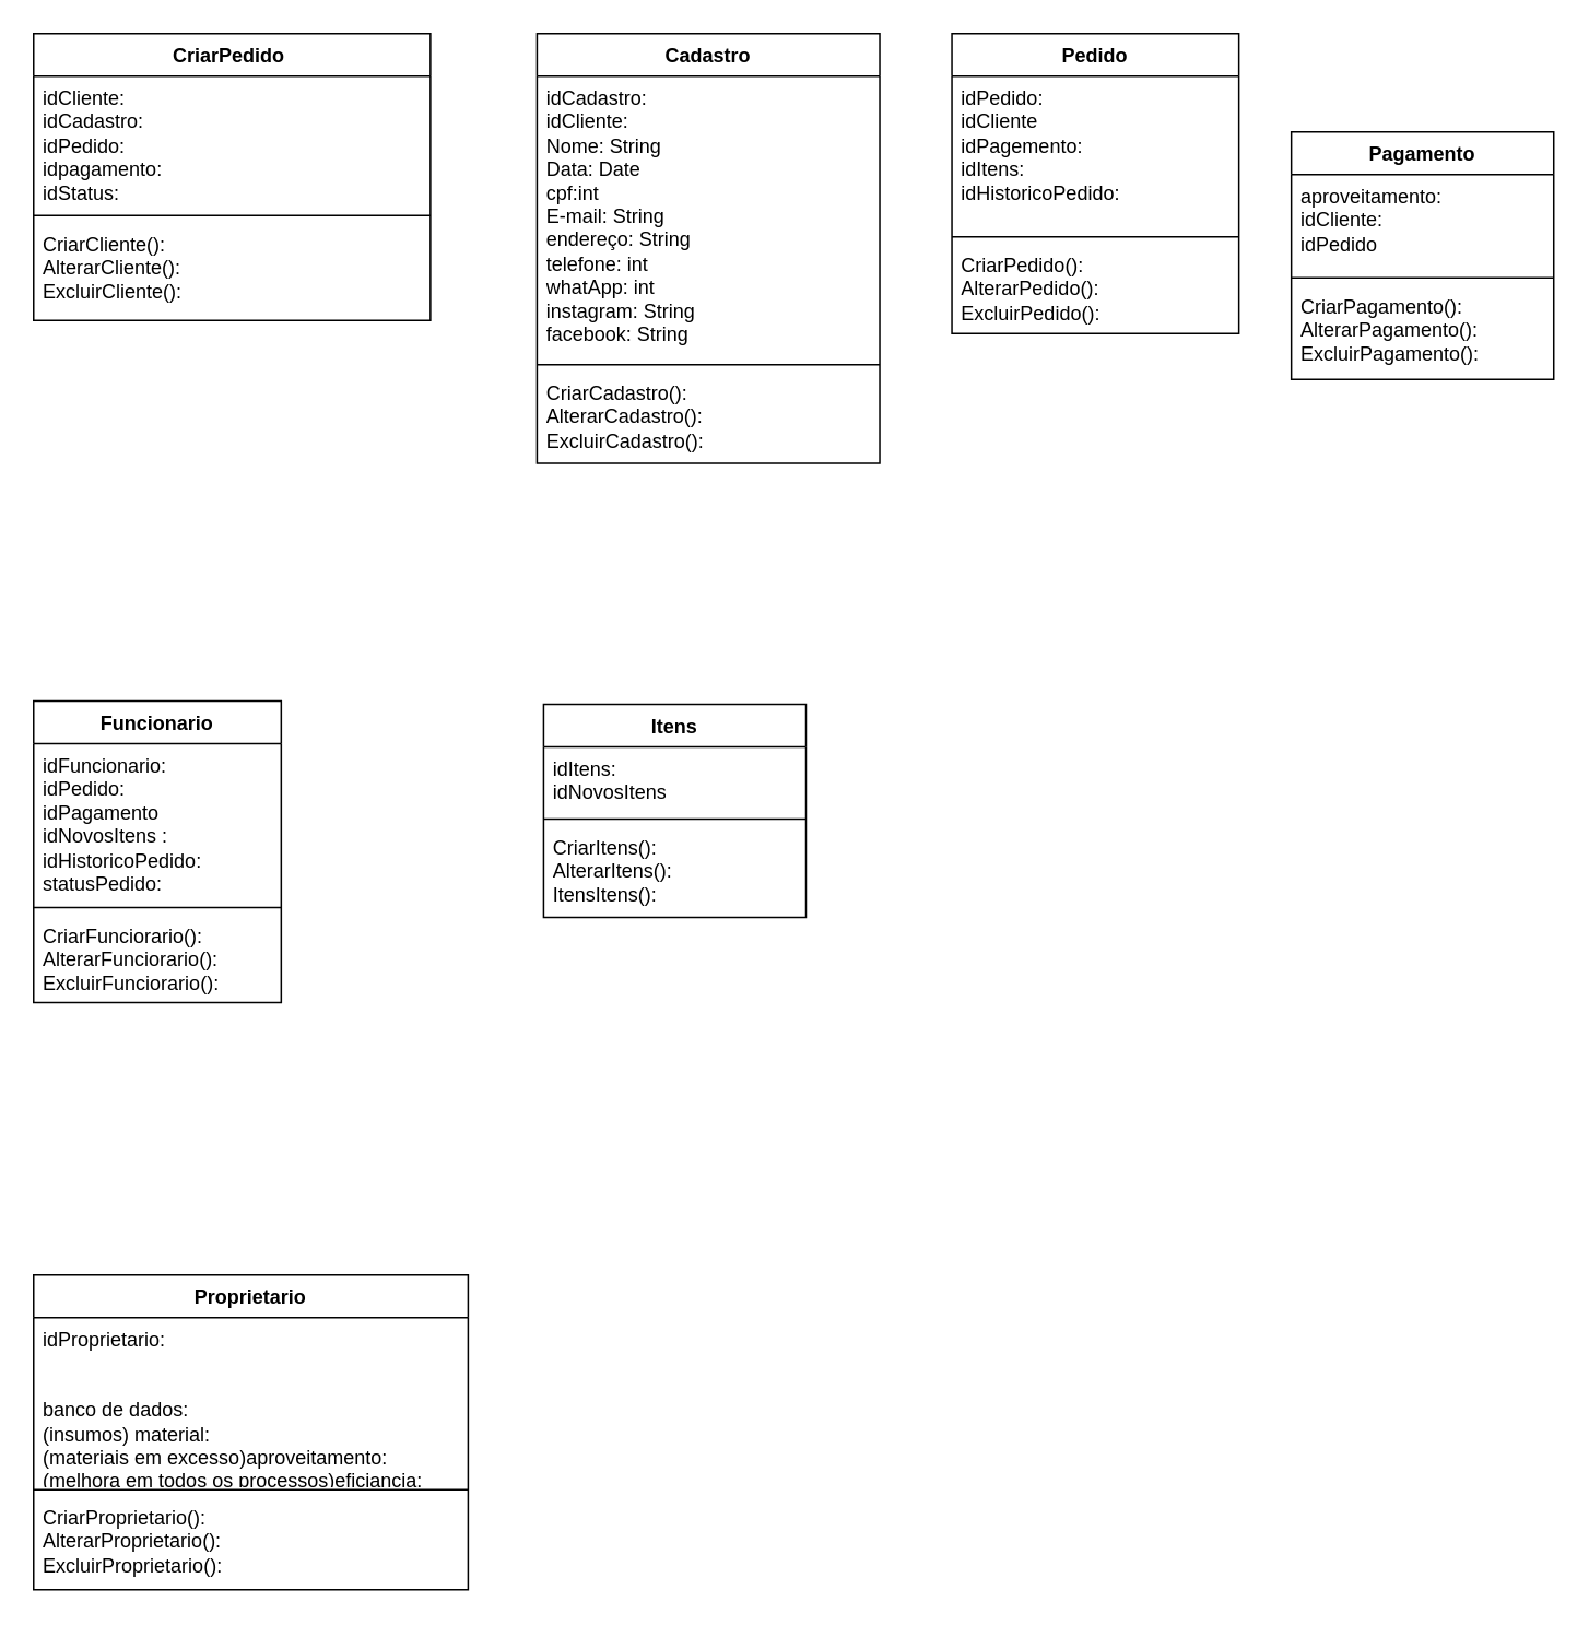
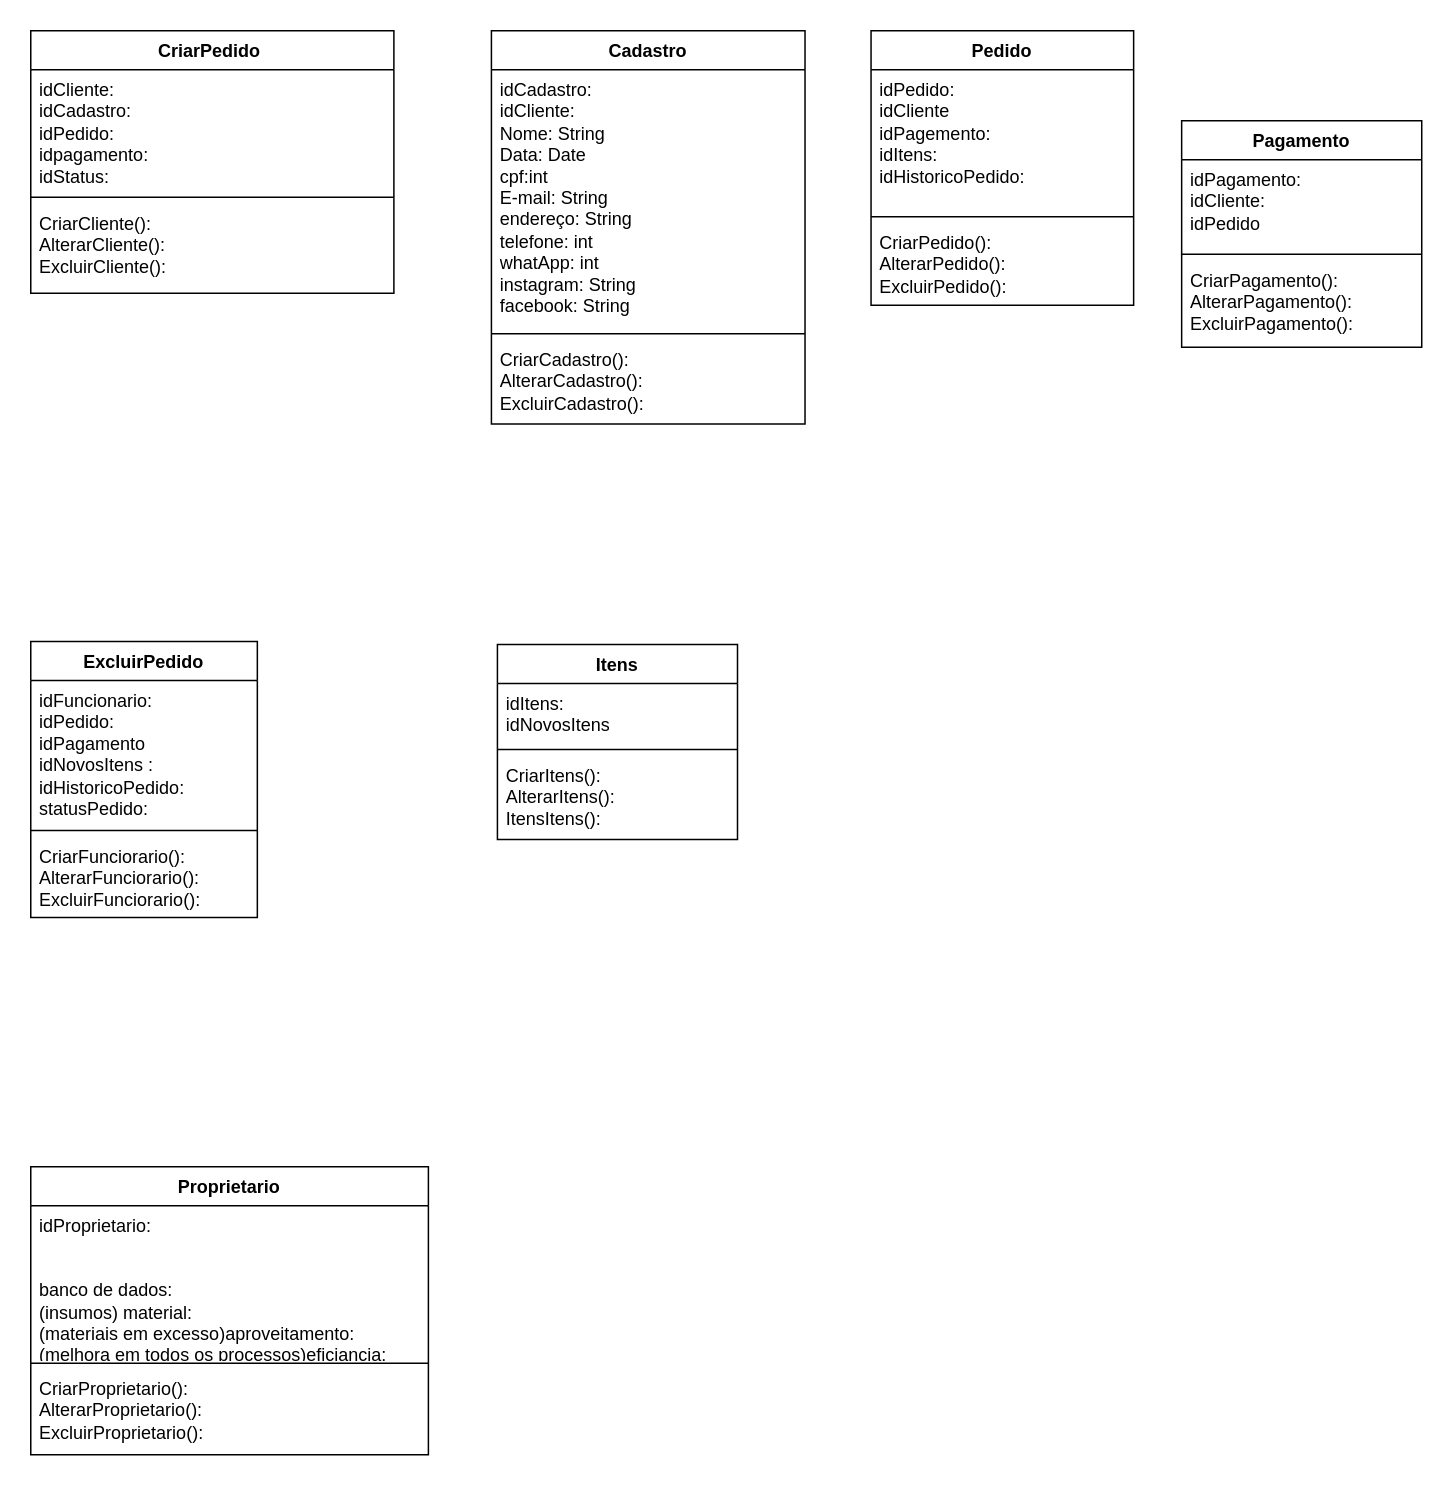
  <mxCell id="0" />
  <mxCell id="1" parent="0" />
  <mxCell id="2" value="CriarPedido&amp;nbsp;" style="swimlane;fontStyle=1;align=center;verticalAlign=top;childLayout=stackLayout;horizontal=1;startSize=26;horizontalStack=0;resizeParent=1;resizeParentMax=0;resizeLast=0;collapsible=1;marginBottom=0;whiteSpace=wrap;html=1;" parent="1" vertex="1"><mxGeometry x="20" y="20" width="242" height="175" as="geometry"><mxRectangle x="-102" y="-28" width="95" height="26" as="alternateBounds" /></mxGeometry></mxCell>
  <mxCell id="3" value="&lt;div&gt;idCliente:&amp;nbsp;&lt;/div&gt;&lt;div&gt;idCadastro:&lt;/div&gt;idPedido:&lt;div&gt;idpagamento:&lt;/div&gt;&lt;div&gt;idStatus:&lt;/div&gt;&lt;div&gt;&lt;br&gt;&lt;div&gt;&lt;br&gt;&lt;/div&gt;&lt;div&gt;&lt;br&gt;&lt;/div&gt;&lt;/div&gt;" style="text;strokeColor=none;fillColor=none;align=left;verticalAlign=top;spacingLeft=4;spacingRight=4;overflow=hidden;rotatable=0;points=[[0,0.5],[1,0.5]];portConstraint=eastwest;whiteSpace=wrap;html=1;" parent="2" vertex="1"><mxGeometry y="26" width="242" height="81" as="geometry" /></mxCell>
  <mxCell id="4" value="" style="line;strokeWidth=1;fillColor=none;align=left;verticalAlign=middle;spacingTop=-1;spacingLeft=3;spacingRight=3;rotatable=0;labelPosition=right;points=[];portConstraint=eastwest;strokeColor=inherit;" parent="2" vertex="1"><mxGeometry y="107" width="242" height="8" as="geometry" /></mxCell>
  <mxCell id="5" value="CriarCliente():&lt;div&gt;Alterar&lt;span style=&quot;background-color: transparent; color: light-dark(rgb(0, 0, 0), rgb(255, 255, 255));&quot;&gt;Cliente()&lt;/span&gt;&lt;span style=&quot;background-color: transparent; color: light-dark(rgb(0, 0, 0), rgb(255, 255, 255));&quot;&gt;:&lt;/span&gt;&lt;/div&gt;&lt;div&gt;Excluir&lt;span style=&quot;background-color: transparent; color: light-dark(rgb(0, 0, 0), rgb(255, 255, 255));&quot;&gt;Cliente()&lt;/span&gt;&lt;span style=&quot;background-color: transparent; color: light-dark(rgb(0, 0, 0), rgb(255, 255, 255));&quot;&gt;:&lt;/span&gt;&lt;/div&gt;" style="text;strokeColor=none;fillColor=none;align=left;verticalAlign=top;spacingLeft=4;spacingRight=4;overflow=hidden;rotatable=0;points=[[0,0.5],[1,0.5]];portConstraint=eastwest;whiteSpace=wrap;html=1;" parent="2" vertex="1"><mxGeometry y="115" width="242" height="60" as="geometry" /></mxCell>
- <mxCell id="6" value="Funcionario" style="swimlane;fontStyle=1;align=center;verticalAlign=top;childLayout=stackLayout;horizontal=1;startSize=26;horizontalStack=0;resizeParent=1;resizeParentMax=0;resizeLast=0;collapsible=1;marginBottom=0;whiteSpace=wrap;html=1;" parent="1" vertex="1"><mxGeometry x="20" y="427" width="151" height="184" as="geometry" /></mxCell>
+ <mxCell id="6" value="ExcluirPedido" style="swimlane;fontStyle=1;align=center;verticalAlign=top;childLayout=stackLayout;horizontal=1;startSize=26;horizontalStack=0;resizeParent=1;resizeParentMax=0;resizeLast=0;collapsible=1;marginBottom=0;whiteSpace=wrap;html=1;" parent="1" vertex="1"><mxGeometry x="20" y="427" width="151" height="184" as="geometry" /></mxCell>
  <mxCell id="7" value="&lt;div&gt;idFuncionario:&lt;/div&gt;&lt;div&gt;idPedido:&lt;/div&gt;&lt;div&gt;idPagamento&lt;/div&gt;&lt;div&gt;idNovosItens :&lt;/div&gt;idHistoricoPedido:&lt;div&gt;&lt;span style=&quot;background-color: transparent; color: light-dark(rgb(0, 0, 0), rgb(255, 255, 255));&quot;&gt;statusPedido:&lt;/span&gt;&lt;/div&gt;&lt;div&gt;&lt;br&gt;&lt;/div&gt;" style="text;strokeColor=none;fillColor=none;align=left;verticalAlign=top;spacingLeft=4;spacingRight=4;overflow=hidden;rotatable=0;points=[[0,0.5],[1,0.5]];portConstraint=eastwest;whiteSpace=wrap;html=1;" parent="6" vertex="1"><mxGeometry y="26" width="151" height="96" as="geometry" /></mxCell>
  <mxCell id="8" value="" style="line;strokeWidth=1;fillColor=none;align=left;verticalAlign=middle;spacingTop=-1;spacingLeft=3;spacingRight=3;rotatable=0;labelPosition=right;points=[];portConstraint=eastwest;strokeColor=inherit;" parent="6" vertex="1"><mxGeometry y="122" width="151" height="8" as="geometry" /></mxCell>
  <mxCell id="9" value="CriarFunciorario():&lt;div&gt;Alterar&lt;span style=&quot;background-color: transparent; color: light-dark(rgb(0, 0, 0), rgb(255, 255, 255));&quot;&gt;Funciorario&lt;/span&gt;&lt;span style=&quot;background-color: transparent; color: light-dark(rgb(0, 0, 0), rgb(255, 255, 255));&quot;&gt;():&lt;/span&gt;&lt;/div&gt;&lt;div&gt;Excluir&lt;span style=&quot;background-color: transparent; color: light-dark(rgb(0, 0, 0), rgb(255, 255, 255));&quot;&gt;Funciorario&lt;/span&gt;&lt;span style=&quot;background-color: transparent; color: light-dark(rgb(0, 0, 0), rgb(255, 255, 255));&quot;&gt;():&lt;/span&gt;&lt;/div&gt;" style="text;strokeColor=none;fillColor=none;align=left;verticalAlign=top;spacingLeft=4;spacingRight=4;overflow=hidden;rotatable=0;points=[[0,0.5],[1,0.5]];portConstraint=eastwest;whiteSpace=wrap;html=1;" parent="6" vertex="1"><mxGeometry y="130" width="151" height="54" as="geometry" /></mxCell>
  <mxCell id="10" value="Proprietario&lt;div&gt;&lt;br&gt;&lt;/div&gt;" style="swimlane;fontStyle=1;align=center;verticalAlign=top;childLayout=stackLayout;horizontal=1;startSize=26;horizontalStack=0;resizeParent=1;resizeParentMax=0;resizeLast=0;collapsible=1;marginBottom=0;whiteSpace=wrap;html=1;" parent="1" vertex="1"><mxGeometry x="20" y="777" width="265" height="192" as="geometry" /></mxCell>
  <mxCell id="11" value="&lt;div&gt;idProprietario:&lt;/div&gt;&lt;div&gt;&lt;br&gt;&lt;/div&gt;&lt;div&gt;&lt;br&gt;&lt;/div&gt;banco de dados:&lt;div&gt;(insumos) material:&lt;/div&gt;&lt;div&gt;(materiais em excesso)aproveitamento:&lt;/div&gt;&lt;div&gt;(melhora em todos os processos)eficiancia:&amp;nbsp;&amp;nbsp;&lt;br&gt;&lt;div&gt;&lt;br&gt;&lt;div&gt;&lt;br&gt;&lt;/div&gt;&lt;/div&gt;&lt;/div&gt;" style="text;strokeColor=none;fillColor=none;align=left;verticalAlign=top;spacingLeft=4;spacingRight=4;overflow=hidden;rotatable=0;points=[[0,0.5],[1,0.5]];portConstraint=eastwest;whiteSpace=wrap;html=1;" parent="10" vertex="1"><mxGeometry y="26" width="265" height="101" as="geometry" /></mxCell>
  <mxCell id="12" value="" style="line;strokeWidth=1;fillColor=none;align=left;verticalAlign=middle;spacingTop=-1;spacingLeft=3;spacingRight=3;rotatable=0;labelPosition=right;points=[];portConstraint=eastwest;strokeColor=inherit;" parent="10" vertex="1"><mxGeometry y="127" width="265" height="8" as="geometry" /></mxCell>
  <mxCell id="13" value="CriarProprietario():&lt;div&gt;Alterar&lt;span style=&quot;background-color: transparent; color: light-dark(rgb(0, 0, 0), rgb(255, 255, 255));&quot;&gt;Proprietario&lt;/span&gt;&lt;span style=&quot;background-color: transparent; color: light-dark(rgb(0, 0, 0), rgb(255, 255, 255));&quot;&gt;():&lt;/span&gt;&lt;/div&gt;&lt;div&gt;Excluir&lt;span style=&quot;background-color: transparent; color: light-dark(rgb(0, 0, 0), rgb(255, 255, 255));&quot;&gt;Proprietario&lt;/span&gt;&lt;span style=&quot;background-color: transparent; color: light-dark(rgb(0, 0, 0), rgb(255, 255, 255));&quot;&gt;():&lt;/span&gt;&lt;/div&gt;" style="text;strokeColor=none;fillColor=none;align=left;verticalAlign=top;spacingLeft=4;spacingRight=4;overflow=hidden;rotatable=0;points=[[0,0.5],[1,0.5]];portConstraint=eastwest;whiteSpace=wrap;html=1;" parent="10" vertex="1"><mxGeometry y="135" width="265" height="57" as="geometry" /></mxCell>
  <mxCell id="14" value="Pedido" style="swimlane;fontStyle=1;align=center;verticalAlign=top;childLayout=stackLayout;horizontal=1;startSize=26;horizontalStack=0;resizeParent=1;resizeParentMax=0;resizeLast=0;collapsible=1;marginBottom=0;whiteSpace=wrap;html=1;" parent="1" vertex="1"><mxGeometry x="580" y="20" width="175" height="183" as="geometry" /></mxCell>
  <mxCell id="15" value="idPedido:&lt;div&gt;idCliente&lt;br&gt;&lt;div&gt;idPagemento:&lt;/div&gt;&lt;div&gt;idItens:&lt;/div&gt;&lt;div&gt;idHistoricoPedido:&lt;br&gt;&lt;div&gt;&lt;br&gt;&lt;/div&gt;&lt;/div&gt;&lt;/div&gt;" style="text;strokeColor=none;fillColor=none;align=left;verticalAlign=top;spacingLeft=4;spacingRight=4;overflow=hidden;rotatable=0;points=[[0,0.5],[1,0.5]];portConstraint=eastwest;whiteSpace=wrap;html=1;" parent="14" vertex="1"><mxGeometry y="26" width="175" height="94" as="geometry" /></mxCell>
  <mxCell id="16" value="" style="line;strokeWidth=1;fillColor=none;align=left;verticalAlign=middle;spacingTop=-1;spacingLeft=3;spacingRight=3;rotatable=0;labelPosition=right;points=[];portConstraint=eastwest;strokeColor=inherit;" parent="14" vertex="1"><mxGeometry y="120" width="175" height="8" as="geometry" /></mxCell>
  <mxCell id="17" value="CriarPedido():&lt;div&gt;Alterar&lt;span style=&quot;background-color: transparent; color: light-dark(rgb(0, 0, 0), rgb(255, 255, 255));&quot;&gt;Pedido&lt;/span&gt;&lt;span style=&quot;background-color: transparent; color: light-dark(rgb(0, 0, 0), rgb(255, 255, 255));&quot;&gt;():&lt;/span&gt;&lt;/div&gt;&lt;div&gt;Excluir&lt;span style=&quot;background-color: transparent; color: light-dark(rgb(0, 0, 0), rgb(255, 255, 255));&quot;&gt;Pedido&lt;/span&gt;&lt;span style=&quot;background-color: transparent; color: light-dark(rgb(0, 0, 0), rgb(255, 255, 255));&quot;&gt;():&lt;/span&gt;&lt;/div&gt;" style="text;strokeColor=none;fillColor=none;align=left;verticalAlign=top;spacingLeft=4;spacingRight=4;overflow=hidden;rotatable=0;points=[[0,0.5],[1,0.5]];portConstraint=eastwest;whiteSpace=wrap;html=1;" parent="14" vertex="1"><mxGeometry y="128" width="175" height="55" as="geometry" /></mxCell>
  <mxCell id="18" value="Itens&lt;div&gt;&lt;br&gt;&lt;/div&gt;" style="swimlane;fontStyle=1;align=center;verticalAlign=top;childLayout=stackLayout;horizontal=1;startSize=26;horizontalStack=0;resizeParent=1;resizeParentMax=0;resizeLast=0;collapsible=1;marginBottom=0;whiteSpace=wrap;html=1;" parent="1" vertex="1"><mxGeometry x="331" y="429" width="160" height="130" as="geometry" /></mxCell>
  <mxCell id="19" value="idItens:&lt;div&gt;idNovosItens&lt;br&gt;&lt;div&gt;&lt;br&gt;&lt;/div&gt;&lt;/div&gt;" style="text;strokeColor=none;fillColor=none;align=left;verticalAlign=top;spacingLeft=4;spacingRight=4;overflow=hidden;rotatable=0;points=[[0,0.5],[1,0.5]];portConstraint=eastwest;whiteSpace=wrap;html=1;" parent="18" vertex="1"><mxGeometry y="26" width="160" height="40" as="geometry" /></mxCell>
  <mxCell id="20" value="" style="line;strokeWidth=1;fillColor=none;align=left;verticalAlign=middle;spacingTop=-1;spacingLeft=3;spacingRight=3;rotatable=0;labelPosition=right;points=[];portConstraint=eastwest;strokeColor=inherit;" parent="18" vertex="1"><mxGeometry y="66" width="160" height="8" as="geometry" /></mxCell>
  <mxCell id="21" value="CriarItens():&lt;div&gt;Alterar&lt;span style=&quot;background-color: transparent; color: light-dark(rgb(0, 0, 0), rgb(255, 255, 255));&quot;&gt;Itens&lt;/span&gt;&lt;span style=&quot;background-color: transparent; color: light-dark(rgb(0, 0, 0), rgb(255, 255, 255));&quot;&gt;():&lt;/span&gt;&lt;/div&gt;&lt;div&gt;Itens&lt;span style=&quot;background-color: transparent; color: light-dark(rgb(0, 0, 0), rgb(255, 255, 255));&quot;&gt;Itens&lt;/span&gt;&lt;span style=&quot;background-color: transparent; color: light-dark(rgb(0, 0, 0), rgb(255, 255, 255));&quot;&gt;():&lt;/span&gt;&lt;/div&gt;" style="text;strokeColor=none;fillColor=none;align=left;verticalAlign=top;spacingLeft=4;spacingRight=4;overflow=hidden;rotatable=0;points=[[0,0.5],[1,0.5]];portConstraint=eastwest;whiteSpace=wrap;html=1;" parent="18" vertex="1"><mxGeometry y="74" width="160" height="56" as="geometry" /></mxCell>
  <mxCell id="22" value="Pagamento" style="swimlane;fontStyle=1;align=center;verticalAlign=top;childLayout=stackLayout;horizontal=1;startSize=26;horizontalStack=0;resizeParent=1;resizeParentMax=0;resizeLast=0;collapsible=1;marginBottom=0;whiteSpace=wrap;html=1;" parent="1" vertex="1"><mxGeometry x="787" y="80" width="160" height="151" as="geometry" /></mxCell>
- <mxCell id="23" value="aproveitamento:&lt;div&gt;idCliente:&lt;/div&gt;&lt;div&gt;idPedido&lt;br&gt;&lt;div&gt;&lt;br&gt;&lt;/div&gt;&lt;/div&gt;" style="text;strokeColor=none;fillColor=none;align=left;verticalAlign=top;spacingLeft=4;spacingRight=4;overflow=hidden;rotatable=0;points=[[0,0.5],[1,0.5]];portConstraint=eastwest;whiteSpace=wrap;html=1;" parent="22" vertex="1"><mxGeometry y="26" width="160" height="59" as="geometry" /></mxCell>
+ <mxCell id="23" value="idPagamento:&lt;div&gt;idCliente:&lt;/div&gt;&lt;div&gt;idPedido&lt;br&gt;&lt;div&gt;&lt;br&gt;&lt;/div&gt;&lt;/div&gt;" style="text;strokeColor=none;fillColor=none;align=left;verticalAlign=top;spacingLeft=4;spacingRight=4;overflow=hidden;rotatable=0;points=[[0,0.5],[1,0.5]];portConstraint=eastwest;whiteSpace=wrap;html=1;" parent="22" vertex="1"><mxGeometry y="26" width="160" height="59" as="geometry" /></mxCell>
  <mxCell id="24" value="" style="line;strokeWidth=1;fillColor=none;align=left;verticalAlign=middle;spacingTop=-1;spacingLeft=3;spacingRight=3;rotatable=0;labelPosition=right;points=[];portConstraint=eastwest;strokeColor=inherit;" parent="22" vertex="1"><mxGeometry y="85" width="160" height="8" as="geometry" /></mxCell>
  <mxCell id="25" value="CriarPagamento():&lt;div&gt;Alterar&lt;span style=&quot;background-color: transparent; color: light-dark(rgb(0, 0, 0), rgb(255, 255, 255));&quot;&gt;Pagamento&lt;/span&gt;&lt;span style=&quot;background-color: transparent; color: light-dark(rgb(0, 0, 0), rgb(255, 255, 255));&quot;&gt;():&lt;/span&gt;&lt;/div&gt;&lt;div&gt;Excluir&lt;span style=&quot;background-color: transparent; color: light-dark(rgb(0, 0, 0), rgb(255, 255, 255));&quot;&gt;Pagamento&lt;/span&gt;&lt;span style=&quot;background-color: transparent; color: light-dark(rgb(0, 0, 0), rgb(255, 255, 255));&quot;&gt;():&lt;/span&gt;&lt;/div&gt;" style="text;strokeColor=none;fillColor=none;align=left;verticalAlign=top;spacingLeft=4;spacingRight=4;overflow=hidden;rotatable=0;points=[[0,0.5],[1,0.5]];portConstraint=eastwest;whiteSpace=wrap;html=1;" parent="22" vertex="1"><mxGeometry y="93" width="160" height="58" as="geometry" /></mxCell>
  <mxCell id="26" value="Cadastro" style="swimlane;fontStyle=1;align=center;verticalAlign=top;childLayout=stackLayout;horizontal=1;startSize=26;horizontalStack=0;resizeParent=1;resizeParentMax=0;resizeLast=0;collapsible=1;marginBottom=0;whiteSpace=wrap;html=1;" parent="1" vertex="1"><mxGeometry x="327" y="20" width="209" height="262" as="geometry" /></mxCell>
  <mxCell id="27" value="idCadastro:&lt;div&gt;idCliente:&lt;/div&gt;&lt;div&gt;Nome: String&lt;/div&gt;&lt;div&gt;Data: Date&lt;/div&gt;&lt;div&gt;cpf:int&lt;/div&gt;&lt;div&gt;E-mail:&amp;nbsp;&lt;span style=&quot;background-color: transparent; color: light-dark(rgb(0, 0, 0), rgb(255, 255, 255));&quot;&gt;String&lt;/span&gt;&lt;/div&gt;&lt;div&gt;endereço: String&lt;/div&gt;&lt;div&gt;telefone: int&lt;/div&gt;&lt;div&gt;whatApp:&amp;nbsp;&lt;span style=&quot;background-color: transparent; color: light-dark(rgb(0, 0, 0), rgb(255, 255, 255));&quot;&gt;int&lt;/span&gt;&lt;/div&gt;&lt;div&gt;instagram:&amp;nbsp;&lt;span style=&quot;background-color: transparent; color: light-dark(rgb(0, 0, 0), rgb(255, 255, 255));&quot;&gt;String&lt;/span&gt;&lt;/div&gt;&lt;div&gt;facebook:&amp;nbsp;&lt;span style=&quot;background-color: transparent; color: light-dark(rgb(0, 0, 0), rgb(255, 255, 255));&quot;&gt;String&lt;/span&gt;&lt;/div&gt;&lt;div&gt;&lt;br&gt;&lt;/div&gt;&lt;div&gt;&lt;br&gt;&lt;/div&gt;&lt;div&gt;&lt;br&gt;&lt;/div&gt;&lt;div&gt;&lt;br&gt;&lt;div&gt;&lt;br&gt;&lt;/div&gt;&lt;/div&gt;" style="text;strokeColor=none;fillColor=none;align=left;verticalAlign=top;spacingLeft=4;spacingRight=4;overflow=hidden;rotatable=0;points=[[0,0.5],[1,0.5]];portConstraint=eastwest;whiteSpace=wrap;html=1;" parent="26" vertex="1"><mxGeometry y="26" width="209" height="172" as="geometry" /></mxCell>
  <mxCell id="28" value="" style="line;strokeWidth=1;fillColor=none;align=left;verticalAlign=middle;spacingTop=-1;spacingLeft=3;spacingRight=3;rotatable=0;labelPosition=right;points=[];portConstraint=eastwest;strokeColor=inherit;" parent="26" vertex="1"><mxGeometry y="198" width="209" height="8" as="geometry" /></mxCell>
  <mxCell id="29" value="CriarCadastro():&lt;div&gt;Alterar&lt;span style=&quot;background-color: transparent; color: light-dark(rgb(0, 0, 0), rgb(255, 255, 255));&quot;&gt;Cadastro&lt;/span&gt;&lt;span style=&quot;background-color: transparent; color: light-dark(rgb(0, 0, 0), rgb(255, 255, 255));&quot;&gt;():&lt;/span&gt;&lt;/div&gt;&lt;div&gt;Excluir&lt;span style=&quot;background-color: transparent; color: light-dark(rgb(0, 0, 0), rgb(255, 255, 255));&quot;&gt;Cadastro&lt;/span&gt;&lt;span style=&quot;background-color: transparent; color: light-dark(rgb(0, 0, 0), rgb(255, 255, 255));&quot;&gt;():&lt;/span&gt;&lt;/div&gt;" style="text;strokeColor=none;fillColor=none;align=left;verticalAlign=top;spacingLeft=4;spacingRight=4;overflow=hidden;rotatable=0;points=[[0,0.5],[1,0.5]];portConstraint=eastwest;whiteSpace=wrap;html=1;" parent="26" vertex="1"><mxGeometry y="206" width="209" height="56" as="geometry" /></mxCell>
